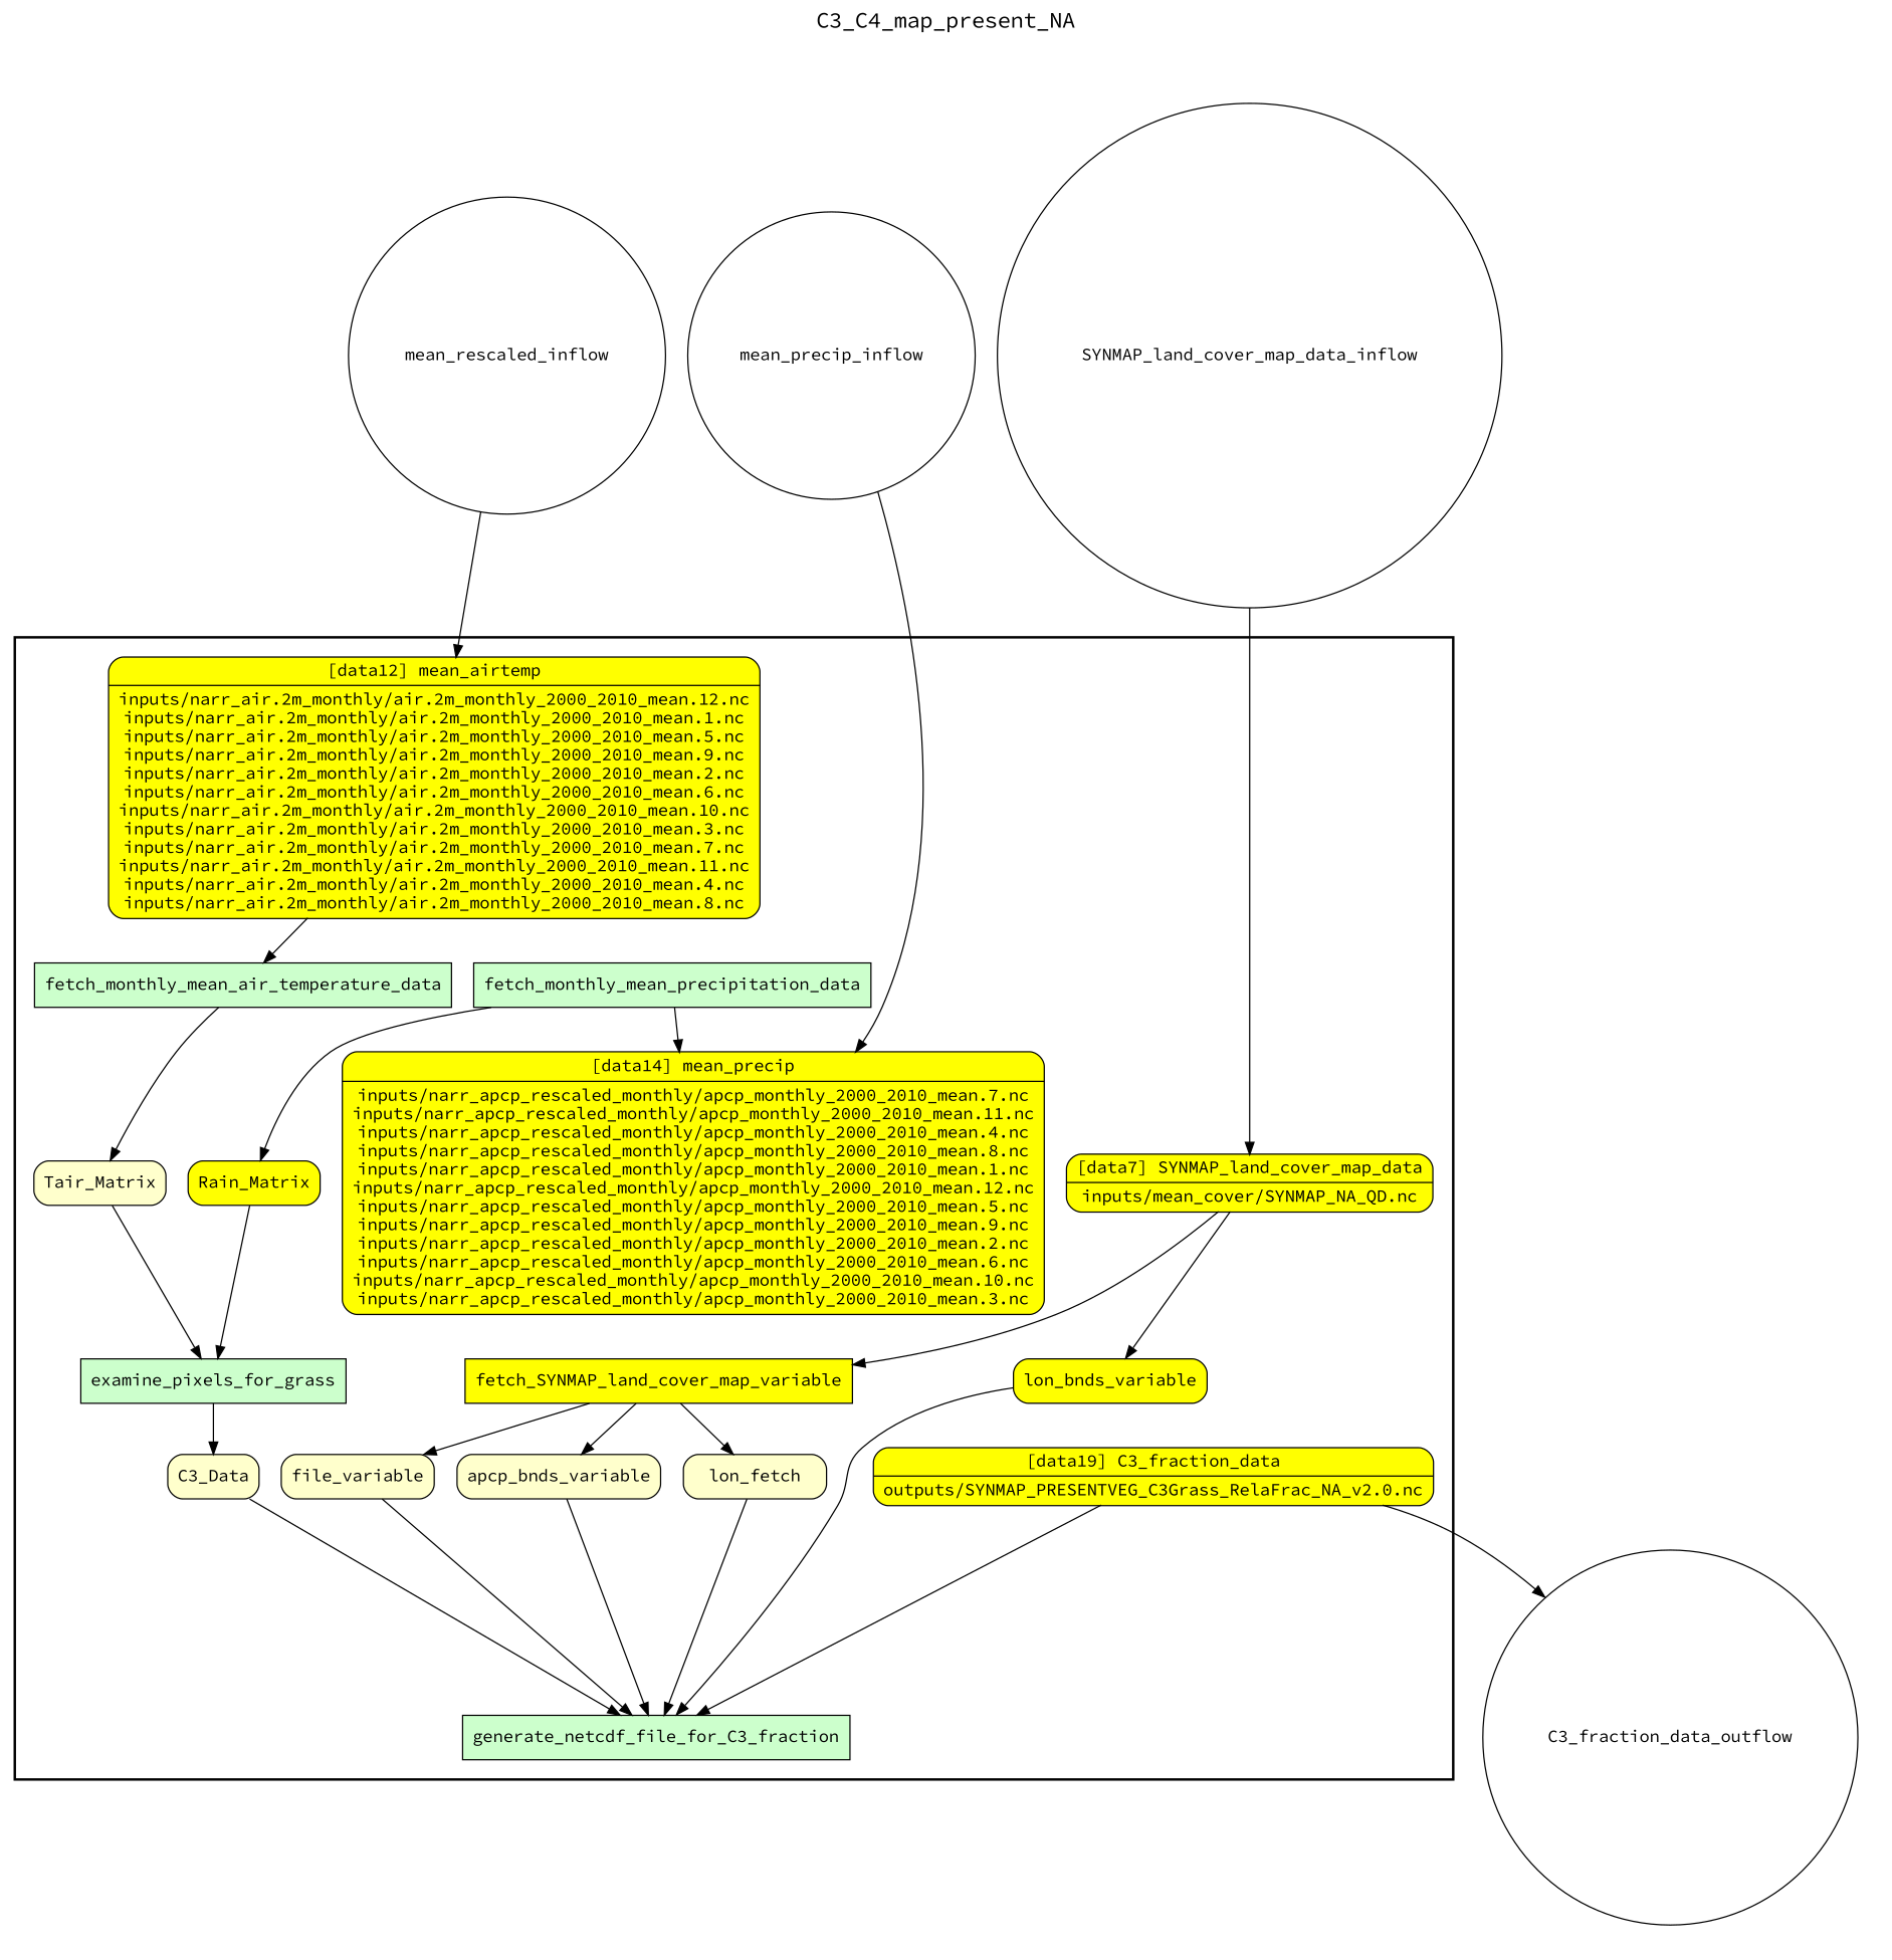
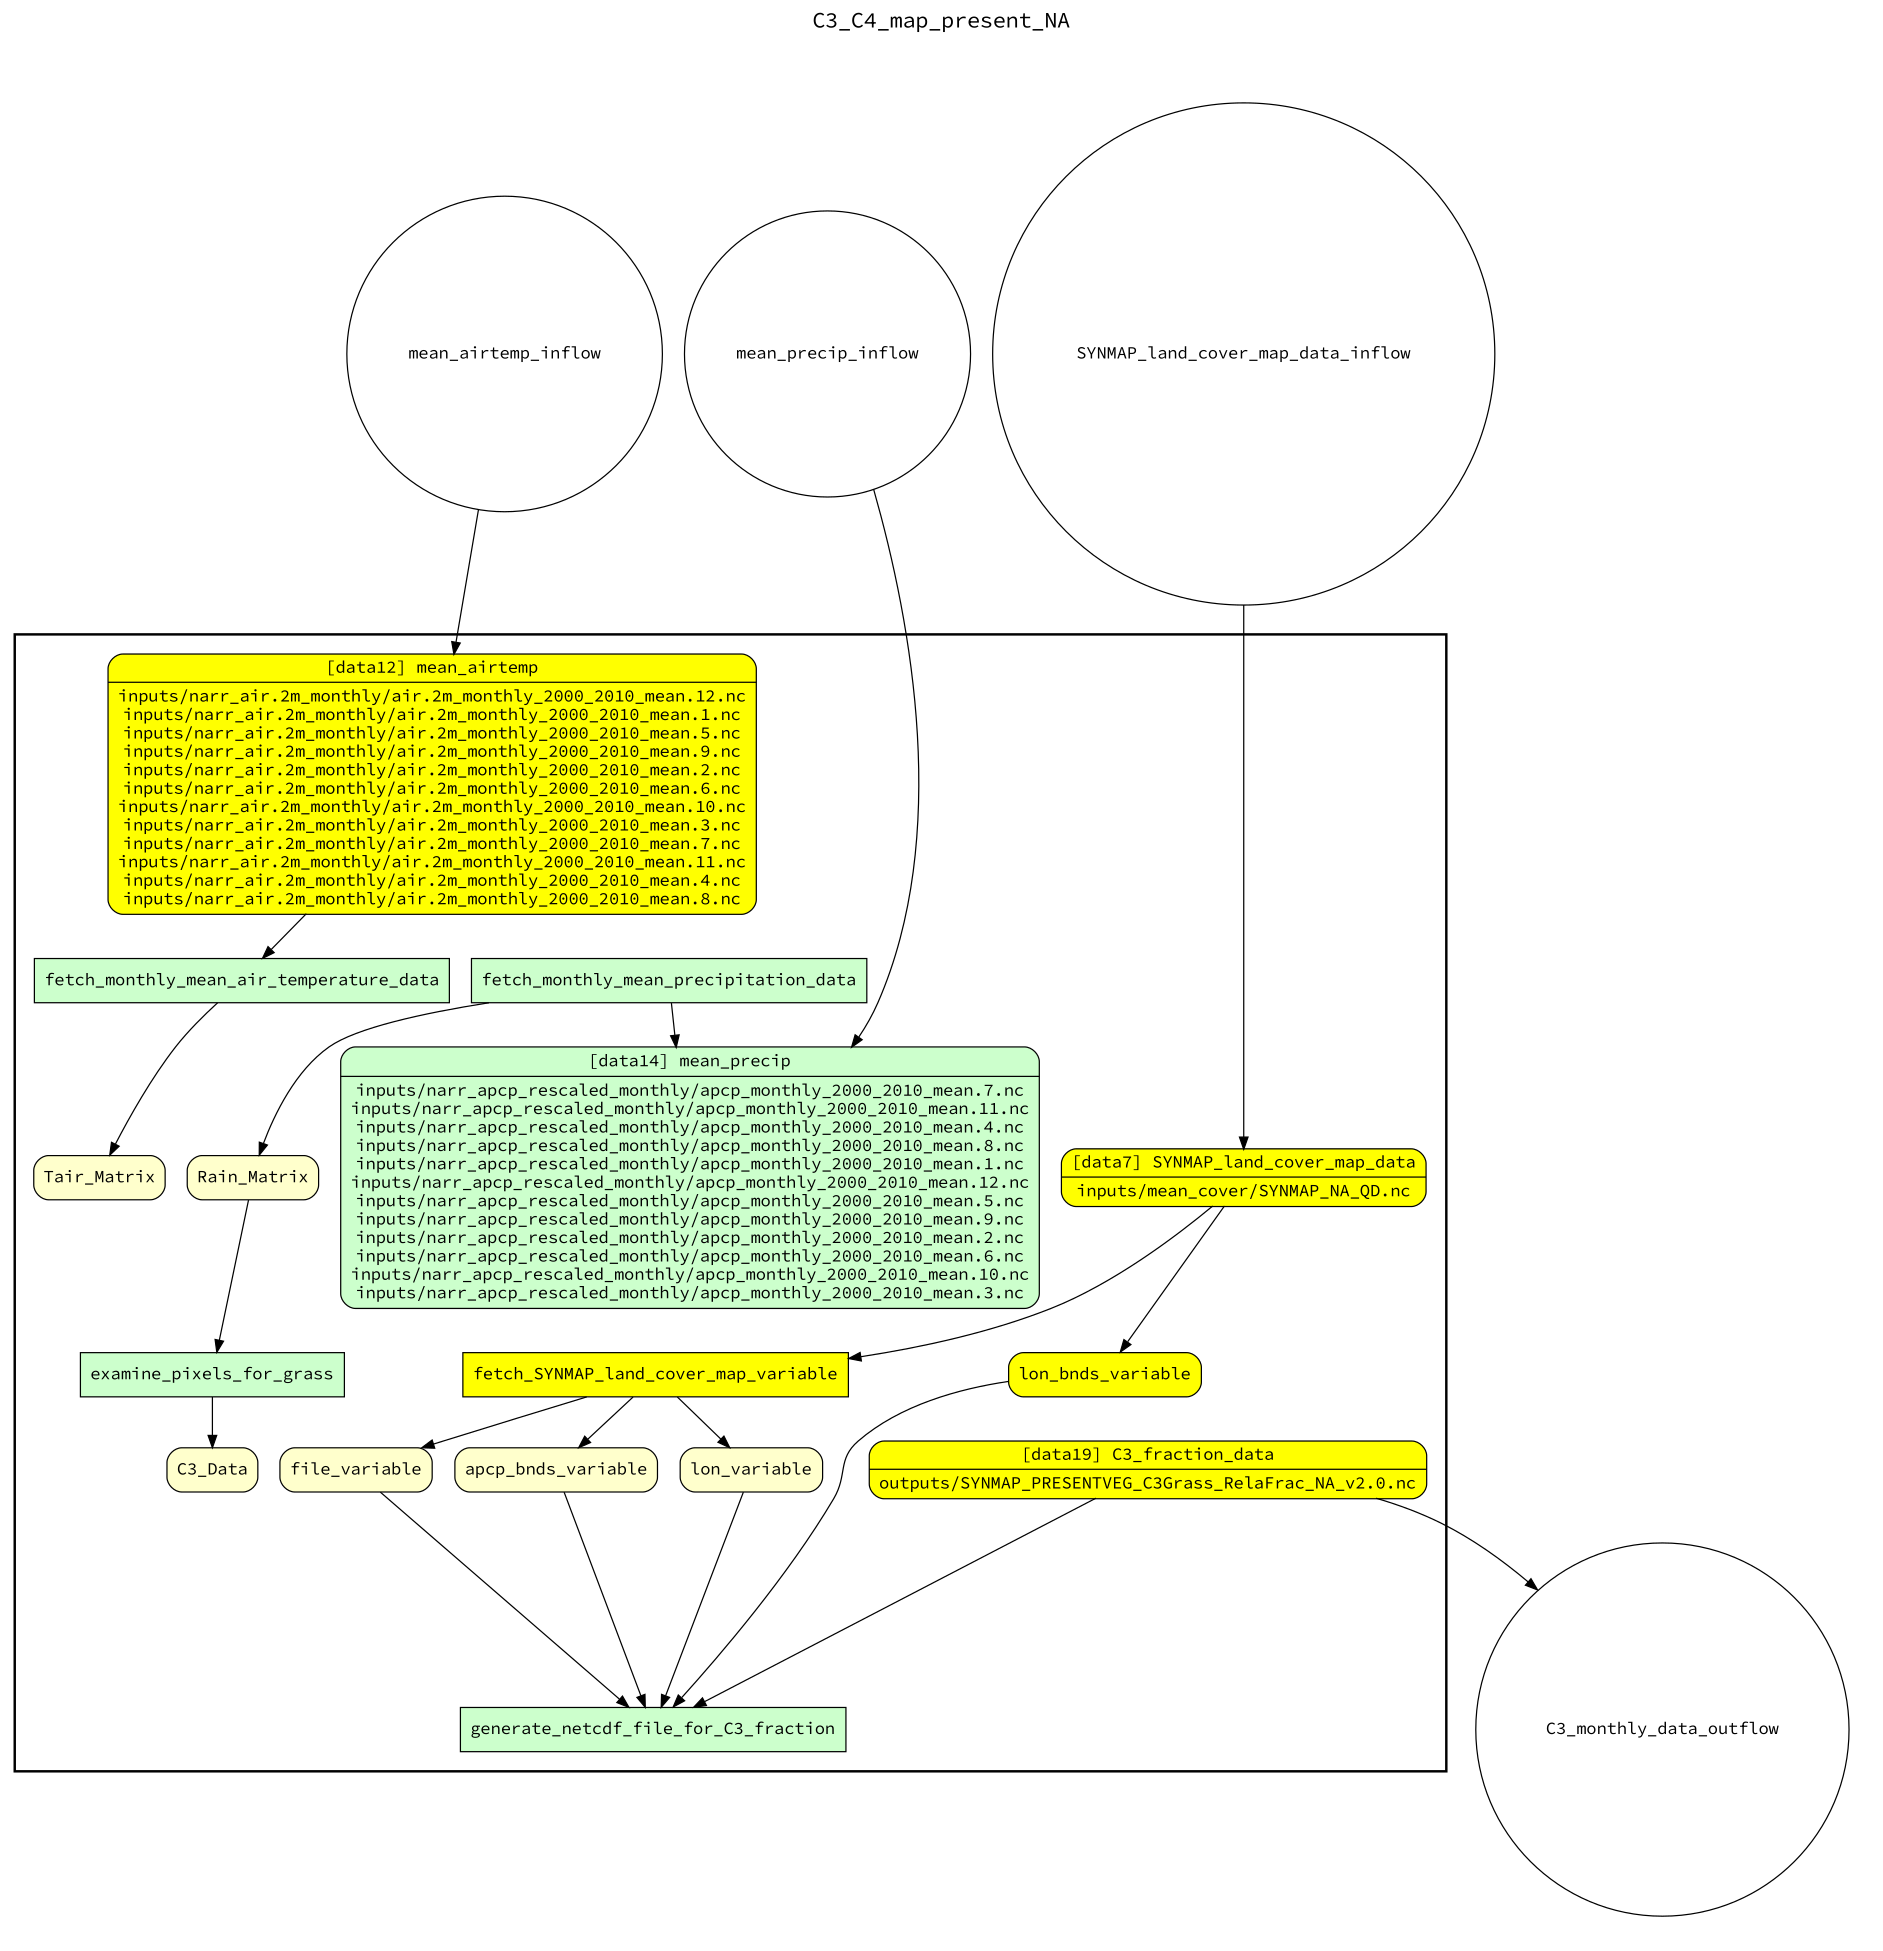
  digraph {
    fontname="Source Code Pro"
    fontsize=18
    label=C3_C4_map_present_NA
    labelloc=t
    rankdir=TB
    node [fillcolor="#FFFF00" fontname="Source Code Pro" peripheries=1 shape=box style="rounded,filled"]
    edge [fontname="Source Code Pro"]
    examine_pixels_for_grass [fillcolor="#CCFFCC" style=filled]
    fetch_SYNMAP_land_cover_map_variable [style=filled]
    fetch_monthly_mean_precipitation_data [fillcolor="#CCFFCC" style=filled]
    fetch_monthly_mean_air_temperature_data [fillcolor="#CCFFCC" style=filled]
    generate_netcdf_file_for_C3_fraction [fillcolor="#CCFFCC" style=filled]
-   lon_variable [fillcolor="#FFFFCC" label=lon_fetch]
+   lon_variable [fillcolor="#FFFFCC"]
    n7 [fillcolor="#FFFFCC" label=file_variable]
    lon_bnds_variable
    n9 [fillcolor="#FFFFCC" label=apcp_bnds_variable]
    Tair_Matrix [fillcolor="#FFFFCC"]
-   Rain_Matrix
+   Rain_Matrix [fillcolor="#FFFFCC"]
    C3_Data [fillcolor="#FFFFCC"]
    n13 [label="{<f0> [data7] SYNMAP_land_cover_map_data |<f1>inputs/mean_cover/SYNMAP_NA_QD.nc\n}" rankdir=LR shape=record]
    n14 [label="{<f0> [data12] mean_airtemp |<f1>inputs/narr_air.2m_monthly/air.2m_monthly_2000_2010_mean.12.nc\ninputs/narr_air.2m_monthly/air.2m_monthly_2000_2010_mean.1.nc\ninputs/narr_air.2m_monthly/air.2m_monthly_2000_2010_mean.5.nc\ninputs/narr_air.2m_monthly/air.2m_monthly_2000_2010_mean.9.nc\ninputs/narr_air.2m_monthly/air.2m_monthly_2000_2010_mean.2.nc\ninputs/narr_air.2m_monthly/air.2m_monthly_2000_2010_mean.6.nc\ninputs/narr_air.2m_monthly/air.2m_monthly_2000_2010_mean.10.nc\ninputs/narr_air.2m_monthly/air.2m_monthly_2000_2010_mean.3.nc\ninputs/narr_air.2m_monthly/air.2m_monthly_2000_2010_mean.7.nc\ninputs/narr_air.2m_monthly/air.2m_monthly_2000_2010_mean.11.nc\ninputs/narr_air.2m_monthly/air.2m_monthly_2000_2010_mean.4.nc\ninputs/narr_air.2m_monthly/air.2m_monthly_2000_2010_mean.8.nc\n}" rankdir=LR shape=record]
-   n15 [label="{<f0> [data14] mean_precip |<f1>inputs/narr_apcp_rescaled_monthly/apcp_monthly_2000_2010_mean.7.nc\ninputs/narr_apcp_rescaled_monthly/apcp_monthly_2000_2010_mean.11.nc\ninputs/narr_apcp_rescaled_monthly/apcp_monthly_2000_2010_mean.4.nc\ninputs/narr_apcp_rescaled_monthly/apcp_monthly_2000_2010_mean.8.nc\ninputs/narr_apcp_rescaled_monthly/apcp_monthly_2000_2010_mean.1.nc\ninputs/narr_apcp_rescaled_monthly/apcp_monthly_2000_2010_mean.12.nc\ninputs/narr_apcp_rescaled_monthly/apcp_monthly_2000_2010_mean.5.nc\ninputs/narr_apcp_rescaled_monthly/apcp_monthly_2000_2010_mean.9.nc\ninputs/narr_apcp_rescaled_monthly/apcp_monthly_2000_2010_mean.2.nc\ninputs/narr_apcp_rescaled_monthly/apcp_monthly_2000_2010_mean.6.nc\ninputs/narr_apcp_rescaled_monthly/apcp_monthly_2000_2010_mean.10.nc\ninputs/narr_apcp_rescaled_monthly/apcp_monthly_2000_2010_mean.3.nc\n}" rankdir=LR shape=record]
+   n15 [fillcolor="#CCFFCC" label="{<f0> [data14] mean_precip |<f1>inputs/narr_apcp_rescaled_monthly/apcp_monthly_2000_2010_mean.7.nc\ninputs/narr_apcp_rescaled_monthly/apcp_monthly_2000_2010_mean.11.nc\ninputs/narr_apcp_rescaled_monthly/apcp_monthly_2000_2010_mean.4.nc\ninputs/narr_apcp_rescaled_monthly/apcp_monthly_2000_2010_mean.8.nc\ninputs/narr_apcp_rescaled_monthly/apcp_monthly_2000_2010_mean.1.nc\ninputs/narr_apcp_rescaled_monthly/apcp_monthly_2000_2010_mean.12.nc\ninputs/narr_apcp_rescaled_monthly/apcp_monthly_2000_2010_mean.5.nc\ninputs/narr_apcp_rescaled_monthly/apcp_monthly_2000_2010_mean.9.nc\ninputs/narr_apcp_rescaled_monthly/apcp_monthly_2000_2010_mean.2.nc\ninputs/narr_apcp_rescaled_monthly/apcp_monthly_2000_2010_mean.6.nc\ninputs/narr_apcp_rescaled_monthly/apcp_monthly_2000_2010_mean.10.nc\ninputs/narr_apcp_rescaled_monthly/apcp_monthly_2000_2010_mean.3.nc\n}" rankdir=LR shape=record]
    n16 [label="{<f0> [data19] C3_fraction_data |<f1>outputs/SYNMAP_PRESENTVEG_C3Grass_RelaFrac_NA_v2.0.nc\n}" rankdir=LR shape=record]
-   C3_fraction_data_outflow [fillcolor="#FFFFFF" shape=circle width=0.2 style=""]
+   C3_fraction_data_outflow [fillcolor="#FFFFFF" shape=circle width=0.2 label=C3_monthly_data_outflow style=""]
    SYNMAP_land_cover_map_data_inflow [fillcolor="#FFFFFF" shape=circle width=0.2 style=""]
-   mean_airtemp_inflow [fillcolor="#FFFFFF" shape=circle width=0.2 label=mean_rescaled_inflow style=""]
+   mean_airtemp_inflow [fillcolor="#FFFFFF" shape=circle width=0.2 style=""]
    mean_precip_inflow [fillcolor="#FFFFFF" shape=circle width=0.2 style=""]
    subgraph cluster_1 {
      color=black
      label=""
      penwidth=2
      subgraph cluster_2 {
        color=white
        label=""
        penwidth=2
        examine_pixels_for_grass
        fetch_SYNMAP_land_cover_map_variable
        fetch_monthly_mean_precipitation_data
        fetch_monthly_mean_air_temperature_data
        generate_netcdf_file_for_C3_fraction
        lon_variable
        n7
        lon_bnds_variable
        n9
        Tair_Matrix
        Rain_Matrix
        C3_Data
        n13
        n14
        n15
        n16
      }
    }
    subgraph cluster_3 {
      color=white
      label=""
      penwidth=2
      subgraph cluster_4 {
        color=white
        label=""
        penwidth=2
        SYNMAP_land_cover_map_data_inflow
        mean_airtemp_inflow
        mean_precip_inflow
      }
    }
    subgraph cluster_5 {
      color=white
      label=""
      penwidth=2
      subgraph cluster_6 {
        color=white
        label=""
        penwidth=2
        C3_fraction_data_outflow
      }
    }
    examine_pixels_for_grass -> C3_Data
    fetch_SYNMAP_land_cover_map_variable -> lon_variable
    fetch_SYNMAP_land_cover_map_variable -> n7
    fetch_SYNMAP_land_cover_map_variable -> n9
    fetch_monthly_mean_precipitation_data -> Rain_Matrix
    fetch_monthly_mean_precipitation_data -> n15
    fetch_monthly_mean_air_temperature_data -> Tair_Matrix
    lon_variable -> generate_netcdf_file_for_C3_fraction
    n7 -> generate_netcdf_file_for_C3_fraction
    lon_bnds_variable -> generate_netcdf_file_for_C3_fraction
    n9 -> generate_netcdf_file_for_C3_fraction
-   Tair_Matrix -> examine_pixels_for_grass
    Rain_Matrix -> examine_pixels_for_grass
-   C3_Data -> generate_netcdf_file_for_C3_fraction
    n13 -> fetch_SYNMAP_land_cover_map_variable
    n13 -> lon_bnds_variable
    n14 -> fetch_monthly_mean_air_temperature_data
    n16 -> generate_netcdf_file_for_C3_fraction
    n16 -> C3_fraction_data_outflow
    SYNMAP_land_cover_map_data_inflow -> n13
    mean_airtemp_inflow -> n14
    mean_precip_inflow -> n15
  }
